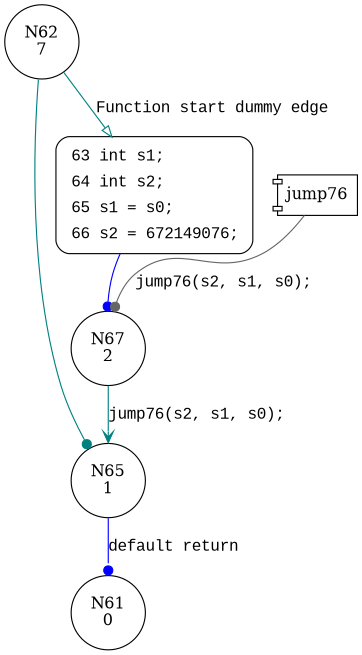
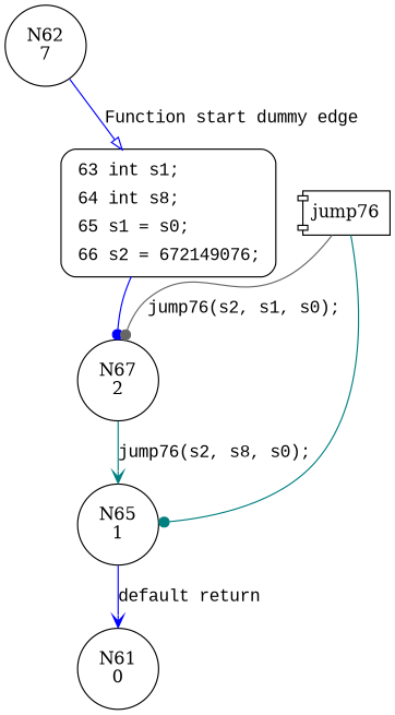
  digraph {
    node [shape=circle]
    edge [arrowhead=dot color=teal fontname="Courier New"]
    n1 [label="N62\n7"]
-   n2 [fillcolor=white fontname="Courier New" label=<<table border="0" cellborder="0" cellpadding="3" bgcolor="white"><tr><td align="right">63</td><td align="left">int s1;</td></tr><tr><td align="right">64</td><td align="left">int s2;</td></tr><tr><td align="right">65</td><td align="left">s1 = s0;</td></tr><tr><td align="right">66</td><td align="left">s2 = 672149076;</td></tr></table>> penwidth=1 shape=Mrecord style="filled,bold"]
+   n2 [fillcolor=white fontname="Courier New" label=<<table border="0" cellborder="0" cellpadding="3" bgcolor="white"><tr><td align="right">63</td><td align="left">int s1;</td></tr><tr><td align="right">64</td><td align="left">int s8;</td></tr><tr><td align="right">65</td><td align="left">s1 = s0;</td></tr><tr><td align="right">66</td><td align="left">s2 = 672149076;</td></tr></table>> penwidth=1 shape=Mrecord style="filled,bold"]
    n3 [label="N67\n2"]
    n4 [label="N65\n1"]
    n5 [label="N61\n0"]
    n6 [label=jump76 shape=component]
-   n1 -> n2 [arrowhead=onormal label="Function start dummy edge"]
+   n1 -> n2 [arrowhead=onormal color=blue label="Function start dummy edge"]
    n2 -> n3 [color=blue fontname=""]
-   n3 -> n4 [arrowhead=vee label="jump76(s2, s1, s0);"]
-   n4 -> n5 [color=blue label="default return"]
+   n3 -> n4 [arrowhead=vee label="jump76(s2, s8, s0);"]
+   n4 -> n5 [arrowhead=vee color=blue label="default return"]
    n6 -> n3 [color=gray40 label="jump76(s2, s1, s0);"]
-   n1 -> n4
+   n6 -> n4
  }
